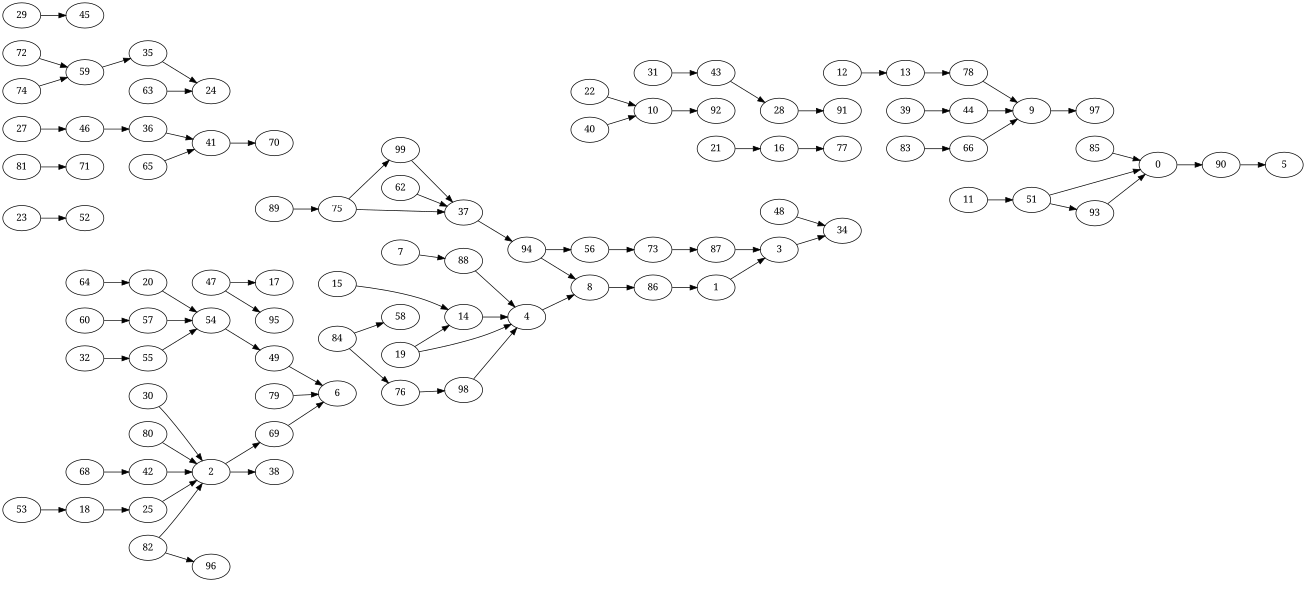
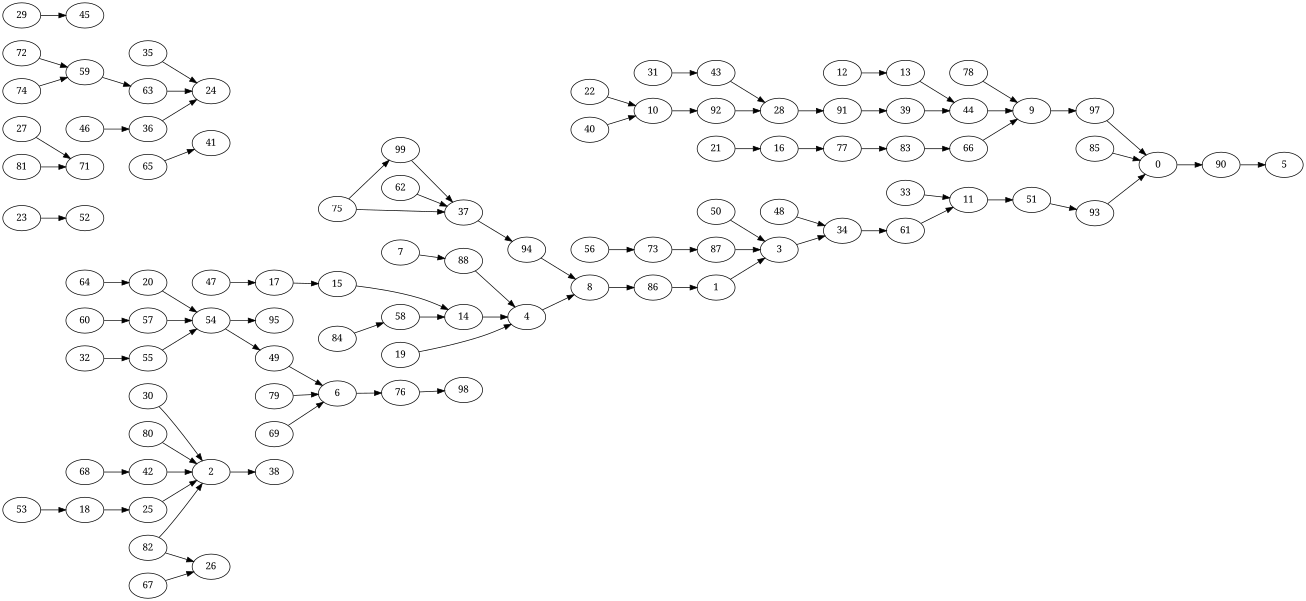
  digraph {
    fontname="Noto Serif"
    rankdir=LR
    node [fontname="Noto Serif"]
    edge [fontname="Noto Serif"]
    2
    69
    38
    6
    0
    90
    5
    9
    97
    42
    68
    85
    1
    3
    34
+   61
    10
    92
    28
    11
    51
    93
    12
    13
    78
    16
    77
    83
    23
    52
+   33
+   50
    21
    22
    91
    39
    31
    43
    44
    40
    66
    48
    35
    24
    37
    94
    56
    8
    73
    87
    59
    62
    63
    72
    74
    75
    99
-   89
    4
    86
    7
    88
    14
    15
    17
    18
    25
    19
    82
-   26 [label=96]
+   26
    27
    46
    36
    30
    47
    53
    58
+   67
    81
    71
    84
    41
-   70
    65
    76
    98
    20
    54
    49
    95
    29
    45
    57
    60
    64
    79
    80
    32
    55
-   2 -> 69
    2 -> 38
    69 -> 6
-   84 -> 76
+   6 -> 76
    0 -> 90
    90 -> 5
    9 -> 97
-   51 -> 0
+   97 -> 0
    42 -> 2
    68 -> 42
    85 -> 0
    1 -> 3
    3 -> 34
+   34 -> 61
+   61 -> 11
    10 -> 92
+   92 -> 28
    28 -> 91
    11 -> 51
    51 -> 93
    93 -> 0
    12 -> 13
-   13 -> 78
+   13 -> 44
    78 -> 9
    16 -> 77
+   77 -> 83
    83 -> 66
    23 -> 52
+   33 -> 11
+   50 -> 3
    21 -> 16
    22 -> 10
+   91 -> 39
    39 -> 44
    31 -> 43
    43 -> 28
    44 -> 9
    40 -> 10
    66 -> 9
    48 -> 34
    35 -> 24
    37 -> 94
-   94 -> 56
    94 -> 8
    56 -> 73
    8 -> 86
    73 -> 87
    87 -> 3
-   59 -> 35
+   59 -> 63
    62 -> 37
    63 -> 24
    72 -> 59
    74 -> 59
    75 -> 37
    75 -> 99
    99 -> 37
-   89 -> 75
    4 -> 8
    86 -> 1
    7 -> 88
    88 -> 4
    14 -> 4
    15 -> 14
+   17 -> 15
    18 -> 25
    25 -> 2
    19 -> 4
    82 -> 2
    82 -> 26
-   27 -> 46
+   27 -> 71
    46 -> 36
-   36 -> 41
+   36 -> 24
    30 -> 2
    47 -> 17
    53 -> 18
-   19 -> 14
+   58 -> 14
+   67 -> 26
    81 -> 71
    84 -> 58
-   41 -> 70
    65 -> 41
    76 -> 98
-   98 -> 4
    20 -> 54
    54 -> 49
-   47 -> 95
+   54 -> 95
    49 -> 6
    29 -> 45
    57 -> 54
    60 -> 57
    64 -> 20
    79 -> 6
    80 -> 2
    32 -> 55
    55 -> 54
  }
